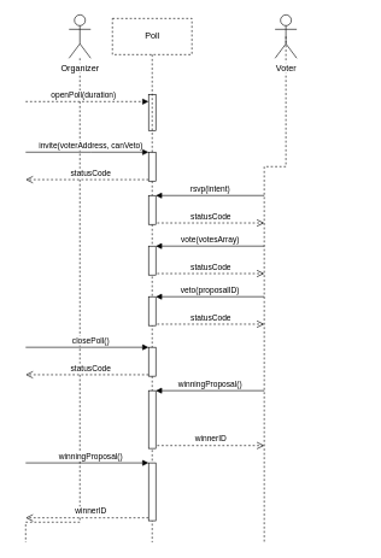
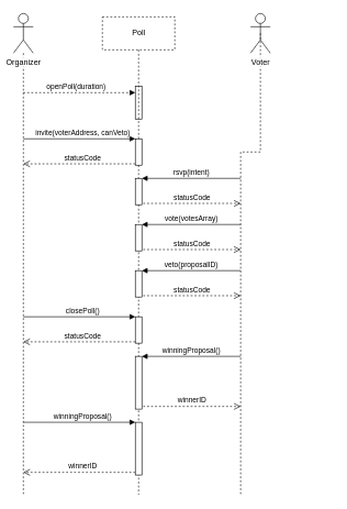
  <mxCell id="0" />
  <mxCell id="1" parent="0" />
  <mxCell id="2" value="" style="edgeStyle=orthogonalEdgeStyle;rounded=0;orthogonalLoop=1;jettySize=auto;html=1;dashed=1;endArrow=none;endFill=0;" edge="1" parent="1" source="3"><mxGeometry relative="1" as="geometry"><mxPoint x="35" y="750" as="targetPoint" /><Array as="points"><mxPoint x="35" y="722" /></Array></mxGeometry></mxCell>
- <mxCell id="3" value="Organizer" style="shape=umlActor;verticalLabelPosition=bottom;labelBackgroundColor=#ffffff;verticalAlign=top;html=1;outlineConnect=0;" vertex="1" parent="1"><mxGeometry x="95" y="20" width="30" height="60" as="geometry" /></mxCell>
+ <mxCell id="3" value="Organizer" style="shape=umlActor;verticalLabelPosition=bottom;labelBackgroundColor=#ffffff;verticalAlign=top;html=1;outlineConnect=0;" vertex="1" parent="1"><mxGeometry x="20" y="20" width="30" height="60" as="geometry" /></mxCell>
  <mxCell id="4" style="edgeStyle=orthogonalEdgeStyle;rounded=0;orthogonalLoop=1;jettySize=auto;html=1;exitX=0.5;exitY=1;exitDx=0;exitDy=0;endArrow=none;endFill=0;dashed=1;" edge="1" parent="1" source="10"><mxGeometry relative="1" as="geometry"><mxPoint x="210" y="750" as="targetPoint" /><mxPoint x="175" y="80" as="sourcePoint" /><Array as="points"><mxPoint x="210" y="720" /></Array></mxGeometry></mxCell>
  <mxCell id="5" value="Poll" style="html=1;dashed=1;" vertex="1" parent="1"><mxGeometry x="155" y="25" width="110" height="50" as="geometry" /></mxCell>
  <mxCell id="6" value="" style="html=1;points=[];perimeter=orthogonalPerimeter;" vertex="1" parent="1"><mxGeometry x="205" y="130" width="10" height="50" as="geometry" /></mxCell>
  <mxCell id="7" value="openPoll(duration)" style="html=1;verticalAlign=bottom;startArrow=none;endArrow=block;startSize=8;dashed=1;startFill=0;edgeStyle=elbowEdgeStyle;rounded=0;elbow=vertical;" edge="1" target="6" parent="1"><mxGeometry x="0.176" y="-20" relative="1" as="geometry"><mxPoint x="35" y="140" as="sourcePoint" /><Array as="points"><mxPoint x="135" y="140" /><mxPoint x="125" y="130" /><mxPoint x="115" y="170" /></Array><mxPoint x="-20" y="-20" as="offset" /></mxGeometry></mxCell>
  <mxCell id="8" value="invite(voterAddress, canVeto)" style="html=1;verticalAlign=bottom;endArrow=block;entryX=0;entryY=0;edgeStyle=elbowEdgeStyle;elbow=vertical;rounded=0;" edge="1" target="10" parent="1"><mxGeometry x="0.059" relative="1" as="geometry"><mxPoint x="35" y="210" as="sourcePoint" /><Array as="points"><mxPoint x="125" y="210" /></Array><mxPoint as="offset" /></mxGeometry></mxCell>
  <mxCell id="9" value="statusCode" style="html=1;verticalAlign=bottom;endArrow=open;dashed=1;endSize=8;exitX=0;exitY=0.95;" edge="1" source="10" parent="1"><mxGeometry x="-0.059" relative="1" as="geometry"><mxPoint x="35" y="248" as="targetPoint" /><mxPoint as="offset" /></mxGeometry></mxCell>
  <mxCell id="10" value="" style="html=1;points=[];perimeter=orthogonalPerimeter;" vertex="1" parent="1"><mxGeometry x="205" y="210" width="10" height="40" as="geometry" /></mxCell>
  <mxCell id="11" style="edgeStyle=orthogonalEdgeStyle;rounded=0;orthogonalLoop=1;jettySize=auto;html=1;exitX=0.5;exitY=1;exitDx=0;exitDy=0;endArrow=none;endFill=0;dashed=1;" edge="1" parent="1" source="5" target="10"><mxGeometry relative="1" as="geometry"><mxPoint x="210" y="720" as="targetPoint" /><mxPoint x="210" y="75" as="sourcePoint" /><Array as="points"><mxPoint x="210" y="160" /><mxPoint x="210" y="160" /></Array></mxGeometry></mxCell>
  <mxCell id="12" style="edgeStyle=elbowEdgeStyle;rounded=0;orthogonalLoop=1;jettySize=auto;elbow=vertical;html=1;exitX=0.5;exitY=0.5;exitDx=0;exitDy=0;exitPerimeter=0;startArrow=none;startFill=0;endArrow=none;endFill=0;dashed=1;" edge="1" parent="1" source="13"><mxGeometry relative="1" as="geometry"><mxPoint x="365" y="750" as="targetPoint" /><Array as="points"><mxPoint x="365" y="230" /><mxPoint x="355" y="380" /><mxPoint x="505" y="510" /><mxPoint x="415" y="370" /><mxPoint x="465" y="460" /><mxPoint x="305" y="410" /><mxPoint x="315" y="360" /></Array></mxGeometry></mxCell>
  <mxCell id="13" value="Voter" style="shape=umlActor;verticalLabelPosition=bottom;labelBackgroundColor=#ffffff;verticalAlign=top;html=1;outlineConnect=0;" vertex="1" parent="1"><mxGeometry x="380" y="20" width="30" height="60" as="geometry" /></mxCell>
  <mxCell id="14" value="" style="html=1;points=[];perimeter=orthogonalPerimeter;" vertex="1" parent="1"><mxGeometry x="205" y="270" width="10" height="40" as="geometry" /></mxCell>
  <mxCell id="15" value="rsvp(intent)" style="html=1;verticalAlign=bottom;endArrow=block;rounded=0;" edge="1" parent="1"><mxGeometry relative="1" as="geometry"><mxPoint x="365" y="270" as="sourcePoint" /><mxPoint x="215" y="270" as="targetPoint" /></mxGeometry></mxCell>
  <mxCell id="16" value="statusCode" style="html=1;verticalAlign=bottom;endArrow=open;dashed=1;endSize=8;exitX=1.2;exitY=0.95;exitDx=0;exitDy=0;exitPerimeter=0;rounded=0;" edge="1" source="14" parent="1"><mxGeometry relative="1" as="geometry"><mxPoint x="365" y="308" as="targetPoint" /><mxPoint x="235" y="346" as="sourcePoint" /></mxGeometry></mxCell>
  <mxCell id="17" value="" style="html=1;points=[];perimeter=orthogonalPerimeter;" vertex="1" parent="1"><mxGeometry x="205" y="340" width="10" height="40" as="geometry" /></mxCell>
  <mxCell id="18" value="vote(votesArray)" style="html=1;verticalAlign=bottom;endArrow=block;rounded=0;" edge="1" parent="1"><mxGeometry relative="1" as="geometry"><mxPoint x="365" y="340" as="sourcePoint" /><mxPoint x="215" y="340" as="targetPoint" /></mxGeometry></mxCell>
  <mxCell id="19" value="statusCode" style="html=1;verticalAlign=bottom;endArrow=open;dashed=1;endSize=8;exitX=1.2;exitY=0.95;exitDx=0;exitDy=0;exitPerimeter=0;rounded=0;" edge="1" parent="1" source="17"><mxGeometry relative="1" as="geometry"><mxPoint x="365" y="378" as="targetPoint" /><mxPoint x="235" y="416" as="sourcePoint" /></mxGeometry></mxCell>
  <mxCell id="20" value="closePoll()" style="html=1;verticalAlign=bottom;endArrow=block;entryX=0;entryY=0;edgeStyle=elbowEdgeStyle;elbow=vertical;rounded=0;" edge="1" parent="1" target="22"><mxGeometry x="0.059" relative="1" as="geometry"><mxPoint x="35" y="480" as="sourcePoint" /><Array as="points"><mxPoint x="125" y="480" /></Array><mxPoint as="offset" /></mxGeometry></mxCell>
  <mxCell id="21" value="statusCode" style="html=1;verticalAlign=bottom;endArrow=open;dashed=1;endSize=8;exitX=0;exitY=0.95;" edge="1" parent="1" source="22"><mxGeometry x="-0.059" relative="1" as="geometry"><mxPoint x="35" y="518" as="targetPoint" /><mxPoint as="offset" /></mxGeometry></mxCell>
  <mxCell id="22" value="" style="html=1;points=[];perimeter=orthogonalPerimeter;" vertex="1" parent="1"><mxGeometry x="205" y="480" width="10" height="40" as="geometry" /></mxCell>
  <mxCell id="23" value="" style="html=1;points=[];perimeter=orthogonalPerimeter;" vertex="1" parent="1"><mxGeometry x="205" y="410" width="10" height="40" as="geometry" /></mxCell>
  <mxCell id="24" value="veto(proposalID)" style="html=1;verticalAlign=bottom;endArrow=block;rounded=0;" edge="1" parent="1"><mxGeometry relative="1" as="geometry"><mxPoint x="365" y="410" as="sourcePoint" /><mxPoint x="215" y="410" as="targetPoint" /></mxGeometry></mxCell>
  <mxCell id="25" value="statusCode" style="html=1;verticalAlign=bottom;endArrow=open;dashed=1;endSize=8;exitX=1.2;exitY=0.95;exitDx=0;exitDy=0;exitPerimeter=0;rounded=0;" edge="1" parent="1" source="23"><mxGeometry relative="1" as="geometry"><mxPoint x="365" y="448" as="targetPoint" /><mxPoint x="235" y="486" as="sourcePoint" /></mxGeometry></mxCell>
  <mxCell id="26" value="" style="html=1;points=[];perimeter=orthogonalPerimeter;" vertex="1" parent="1"><mxGeometry x="205" y="540" width="10" height="80" as="geometry" /></mxCell>
  <mxCell id="27" value="winningProposal()" style="html=1;verticalAlign=bottom;endArrow=block;rounded=0;" edge="1" parent="1"><mxGeometry relative="1" as="geometry"><mxPoint x="365" y="540" as="sourcePoint" /><mxPoint x="215" y="540" as="targetPoint" /></mxGeometry></mxCell>
  <mxCell id="28" value="winnerID" style="html=1;verticalAlign=bottom;endArrow=open;dashed=1;endSize=8;exitX=1.2;exitY=0.95;exitDx=0;exitDy=0;exitPerimeter=0;rounded=0;" edge="1" parent="1" source="26"><mxGeometry relative="1" as="geometry"><mxPoint x="365" y="616" as="targetPoint" /><mxPoint x="235" y="616" as="sourcePoint" /></mxGeometry></mxCell>
  <mxCell id="29" value="winningProposal()" style="html=1;verticalAlign=bottom;endArrow=block;entryX=0;entryY=0;edgeStyle=elbowEdgeStyle;elbow=vertical;rounded=0;" edge="1" parent="1" target="31"><mxGeometry x="0.059" relative="1" as="geometry"><mxPoint x="35" y="640" as="sourcePoint" /><Array as="points"><mxPoint x="125" y="640" /></Array><mxPoint as="offset" /></mxGeometry></mxCell>
  <mxCell id="30" value="winnerID" style="html=1;verticalAlign=bottom;endArrow=open;dashed=1;endSize=8;exitX=0;exitY=0.95;" edge="1" parent="1" source="31"><mxGeometry x="-0.059" relative="1" as="geometry"><mxPoint x="35" y="716" as="targetPoint" /><mxPoint as="offset" /></mxGeometry></mxCell>
  <mxCell id="31" value="" style="html=1;points=[];perimeter=orthogonalPerimeter;" vertex="1" parent="1"><mxGeometry x="205" y="640" width="10" height="80" as="geometry" /></mxCell>
